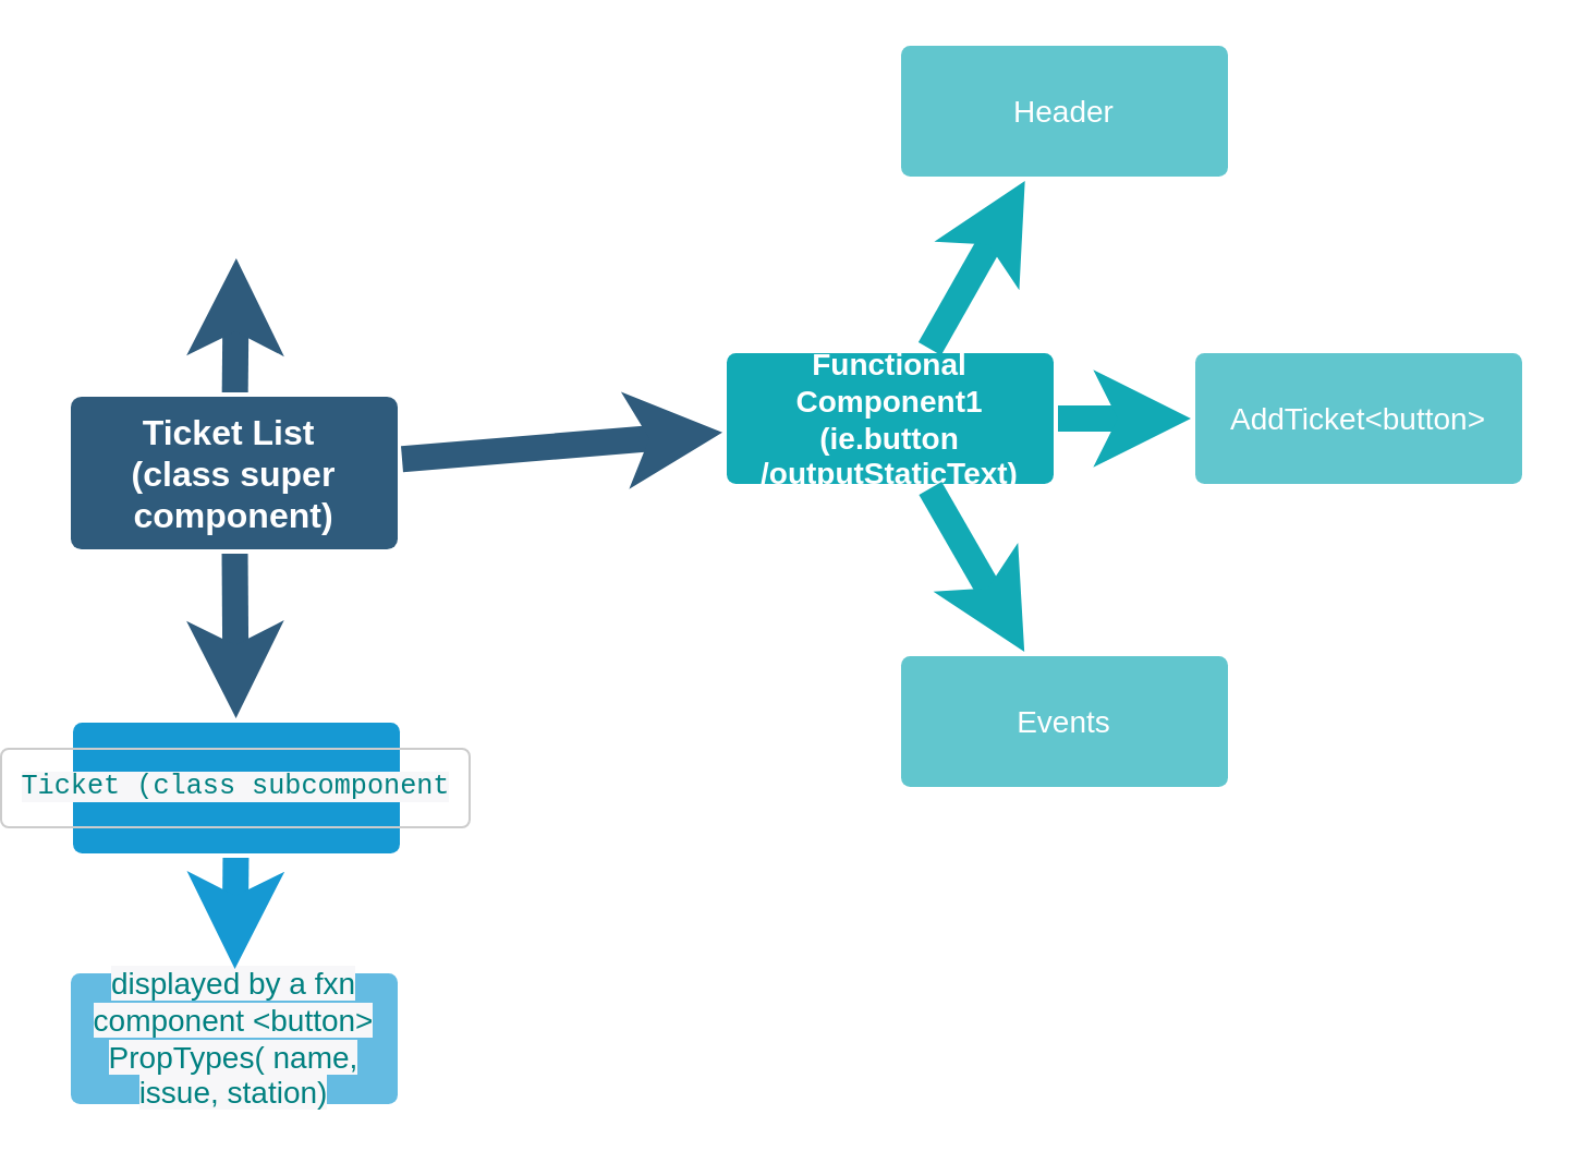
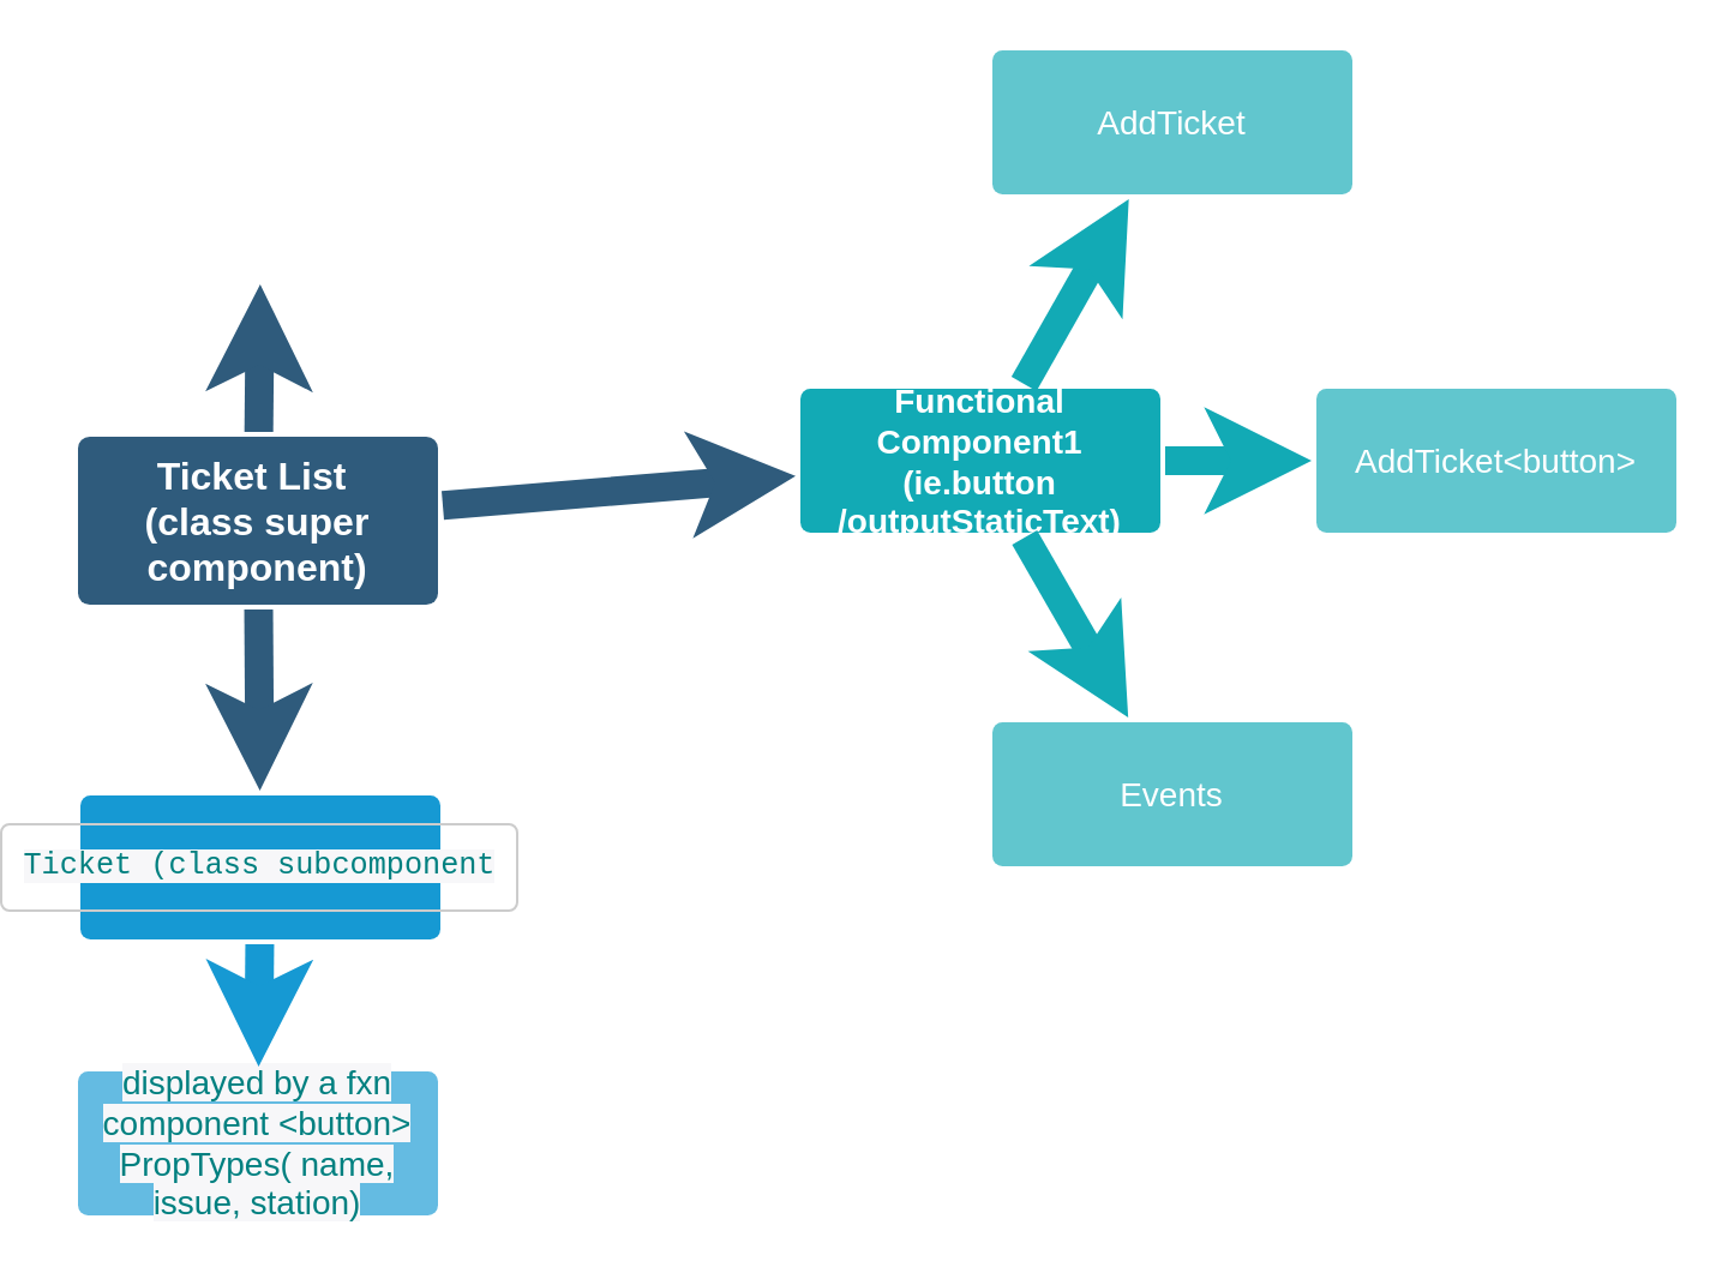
  <mxCell id="0" />
  <mxCell id="1" parent="0" />
  <mxCell id="2" value="" style="edgeStyle=none;rounded=0;jumpStyle=none;html=1;shadow=0;labelBackgroundColor=none;startArrow=none;startFill=0;endArrow=classic;endFill=1;jettySize=auto;orthogonalLoop=1;strokeColor=#2F5B7C;strokeWidth=12;fontFamily=Helvetica;fontSize=16;fontColor=#23445D;spacing=5;" parent="1" source="5" edge="1"><mxGeometry relative="1" as="geometry"><mxPoint x="95.916" y="118" as="targetPoint" /></mxGeometry></mxCell>
  <mxCell id="3" value="" style="edgeStyle=none;rounded=0;jumpStyle=none;html=1;shadow=0;labelBackgroundColor=none;startArrow=none;startFill=0;endArrow=classic;endFill=1;jettySize=auto;orthogonalLoop=1;strokeColor=#2F5B7C;strokeWidth=12;fontFamily=Helvetica;fontSize=16;fontColor=#23445D;spacing=5;" parent="1" source="5" target="7" edge="1"><mxGeometry relative="1" as="geometry" /></mxCell>
  <mxCell id="4" value="" style="edgeStyle=none;rounded=0;jumpStyle=none;html=1;shadow=0;labelBackgroundColor=none;startArrow=none;startFill=0;endArrow=classic;endFill=1;jettySize=auto;orthogonalLoop=1;strokeColor=#2F5B7C;strokeWidth=12;fontFamily=Helvetica;fontSize=16;fontColor=#23445D;spacing=5;" parent="1" source="5" target="6" edge="1"><mxGeometry relative="1" as="geometry" /></mxCell>
  <mxCell id="5" value="Ticket List&amp;nbsp;&lt;br&gt;(class super component)" style="rounded=1;whiteSpace=wrap;html=1;shadow=0;labelBackgroundColor=none;strokeColor=none;strokeWidth=12;fillColor=#2F5B7C;fontFamily=Helvetica;fontSize=16;fontColor=#FFFFFF;align=center;fontStyle=1;spacing=5;arcSize=7;perimeterSpacing=2;" parent="1" vertex="1"><mxGeometry x="20" y="181.5" width="150" height="70" as="geometry" /></mxCell>
  <mxCell id="6" value="&lt;pre style=&quot;box-sizing: border-box ; overflow: auto ; font-family: &amp;#34;menlo&amp;#34; , &amp;#34;monaco&amp;#34; , &amp;#34;consolas&amp;#34; , &amp;#34;courier new&amp;#34; , monospace ; font-size: 12.6px ; padding: 8.5px ; margin-top: 20px ; margin-bottom: 20px ; line-height: 1.429 ; word-break: break-all ; overflow-wrap: break-word ; border: 1px solid rgb(204 , 204 , 204) ; border-radius: 4px ; font-weight: 200&quot;&gt;&lt;font color=&quot;#008080&quot;&gt;&lt;span style=&quot;background-color: rgb(247 , 247 , 249)&quot;&gt;Ticket (class subcomponent&lt;/span&gt;&lt;/font&gt;&lt;/pre&gt;" style="rounded=1;whiteSpace=wrap;html=1;shadow=0;labelBackgroundColor=none;strokeColor=none;strokeWidth=12;fontFamily=Helvetica;fontSize=14;fontColor=#FFFFFF;align=center;spacing=5;fontStyle=1;arcSize=7;perimeterSpacing=2;fillColor=#1699D3;" parent="1" vertex="1"><mxGeometry x="21" y="331" width="150" height="60" as="geometry" /></mxCell>
  <mxCell id="7" value="Functional&lt;br&gt;Component1 (ie.button&lt;br&gt;/outputStaticText)" style="rounded=1;whiteSpace=wrap;html=1;shadow=0;labelBackgroundColor=none;strokeColor=none;strokeWidth=12;fillColor=#12aab5;fontFamily=Helvetica;fontSize=14;fontColor=#FFFFFF;align=center;spacing=5;fontStyle=1;arcSize=7;perimeterSpacing=2;" parent="1" vertex="1"><mxGeometry x="321" y="161.5" width="150" height="60" as="geometry" /></mxCell>
  <mxCell id="8" value="Events" style="rounded=1;whiteSpace=wrap;html=1;shadow=0;labelBackgroundColor=none;strokeColor=none;strokeWidth=12;fillColor=#61c6ce;fontFamily=Helvetica;fontSize=14;fontColor=#FFFFFF;align=center;spacing=5;fontStyle=0;arcSize=7;perimeterSpacing=2;" parent="1" vertex="1"><mxGeometry x="401" y="300.5" width="150" height="60" as="geometry" /></mxCell>
  <mxCell id="9" value="" style="edgeStyle=none;rounded=1;jumpStyle=none;html=1;shadow=0;labelBackgroundColor=none;startArrow=none;startFill=0;jettySize=auto;orthogonalLoop=1;strokeColor=#12AAB5;strokeWidth=12;fontFamily=Helvetica;fontSize=14;fontColor=#FFFFFF;spacing=5;fontStyle=1;fillColor=#b0e3e6;" parent="1" source="7" target="8" edge="1"><mxGeometry relative="1" as="geometry" /></mxCell>
  <mxCell id="10" value="AddTicket&amp;lt;button&amp;gt;" style="rounded=1;whiteSpace=wrap;html=1;shadow=0;labelBackgroundColor=none;strokeColor=none;strokeWidth=12;fillColor=#61c6ce;fontFamily=Helvetica;fontSize=14;fontColor=#FFFFFF;align=center;spacing=5;fontStyle=0;arcSize=7;perimeterSpacing=2;" parent="1" vertex="1"><mxGeometry x="536" y="161.5" width="150" height="60" as="geometry" /></mxCell>
  <mxCell id="11" value="" style="edgeStyle=none;rounded=1;jumpStyle=none;html=1;shadow=0;labelBackgroundColor=none;startArrow=none;startFill=0;jettySize=auto;orthogonalLoop=1;strokeColor=#12AAB5;strokeWidth=12;fontFamily=Helvetica;fontSize=14;fontColor=#FFFFFF;spacing=5;fontStyle=1;fillColor=#b0e3e6;" parent="1" source="7" target="10" edge="1"><mxGeometry relative="1" as="geometry" /></mxCell>
- <mxCell id="12" value="Header" style="rounded=1;whiteSpace=wrap;html=1;shadow=0;labelBackgroundColor=none;strokeColor=none;strokeWidth=12;fillColor=#61c6ce;fontFamily=Helvetica;fontSize=14;fontColor=#FFFFFF;align=center;spacing=5;fontStyle=0;arcSize=7;perimeterSpacing=2;" parent="1" vertex="1"><mxGeometry x="401" y="20.5" width="150" height="60" as="geometry" /></mxCell>
+ <mxCell id="12" value="AddTicket" style="rounded=1;whiteSpace=wrap;html=1;shadow=0;labelBackgroundColor=none;strokeColor=none;strokeWidth=12;fillColor=#61c6ce;fontFamily=Helvetica;fontSize=14;fontColor=#FFFFFF;align=center;spacing=5;fontStyle=0;arcSize=7;perimeterSpacing=2;" parent="1" vertex="1"><mxGeometry x="401" y="20.5" width="150" height="60" as="geometry" /></mxCell>
  <mxCell id="13" value="" style="edgeStyle=none;rounded=1;jumpStyle=none;html=1;shadow=0;labelBackgroundColor=none;startArrow=none;startFill=0;jettySize=auto;orthogonalLoop=1;strokeColor=#12AAB5;strokeWidth=12;fontFamily=Helvetica;fontSize=14;fontColor=#FFFFFF;spacing=5;fontStyle=1;fillColor=#b0e3e6;" parent="1" source="7" target="12" edge="1"><mxGeometry relative="1" as="geometry" /></mxCell>
  <mxCell id="14" value="&lt;font color=&quot;#008080&quot;&gt;&lt;span style=&quot;background-color: rgb(247 , 247 , 249)&quot;&gt;displayed by a fxn component &amp;lt;button&amp;gt; PropTypes( name, issue, station)&lt;/span&gt;&lt;/font&gt;" style="rounded=1;whiteSpace=wrap;html=1;shadow=0;labelBackgroundColor=none;strokeColor=none;strokeWidth=12;fillColor=#64bbe2;fontFamily=Helvetica;fontSize=14;fontColor=#FFFFFF;align=center;spacing=5;arcSize=7;perimeterSpacing=2;" parent="1" vertex="1"><mxGeometry x="20" y="446" width="150" height="60" as="geometry" /></mxCell>
  <mxCell id="15" value="" style="edgeStyle=none;rounded=0;jumpStyle=none;html=1;shadow=0;labelBackgroundColor=none;startArrow=none;startFill=0;endArrow=classic;endFill=1;jettySize=auto;orthogonalLoop=1;strokeColor=#1699D3;strokeWidth=12;fontFamily=Helvetica;fontSize=14;fontColor=#FFFFFF;spacing=5;" parent="1" source="6" target="14" edge="1"><mxGeometry relative="1" as="geometry"><mxPoint x="17" y="406" as="sourcePoint" /><mxPoint x="-59" y="416.022" as="targetPoint" /></mxGeometry></mxCell>
